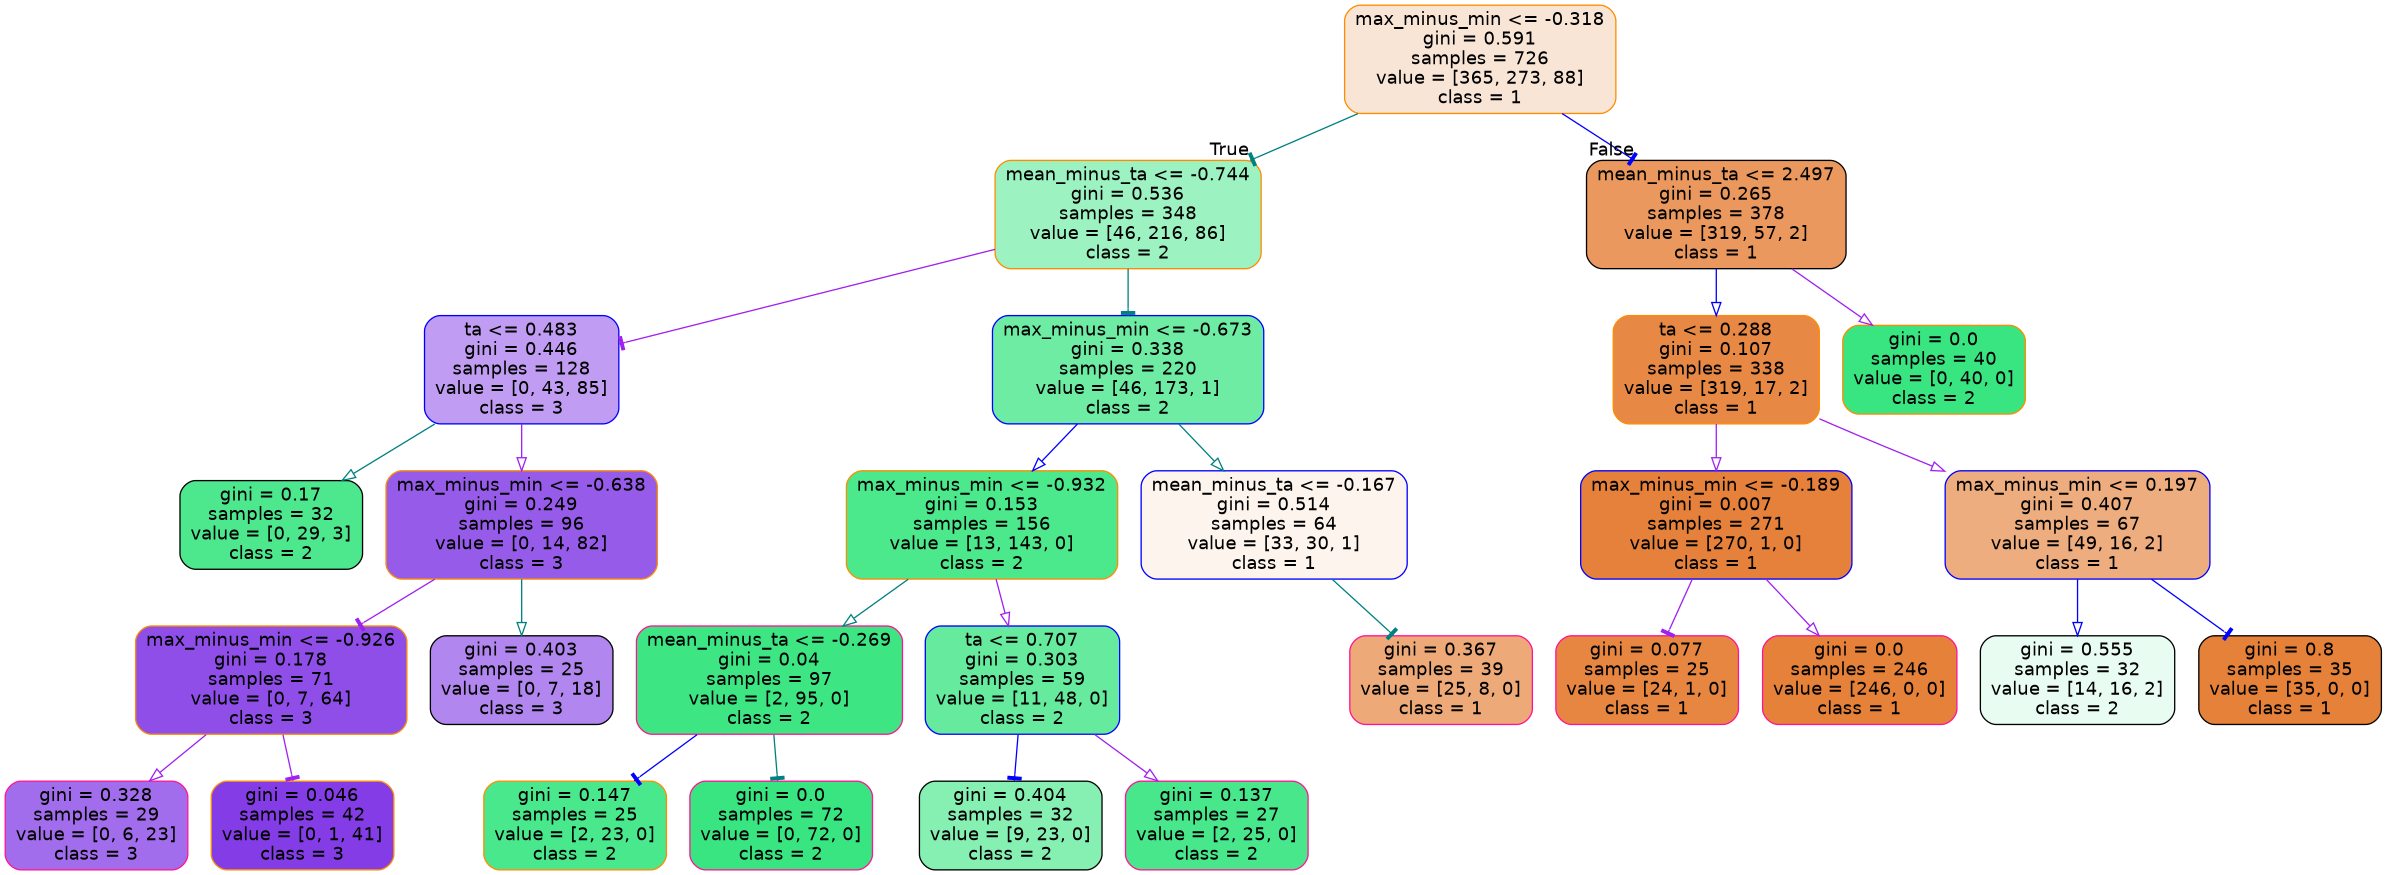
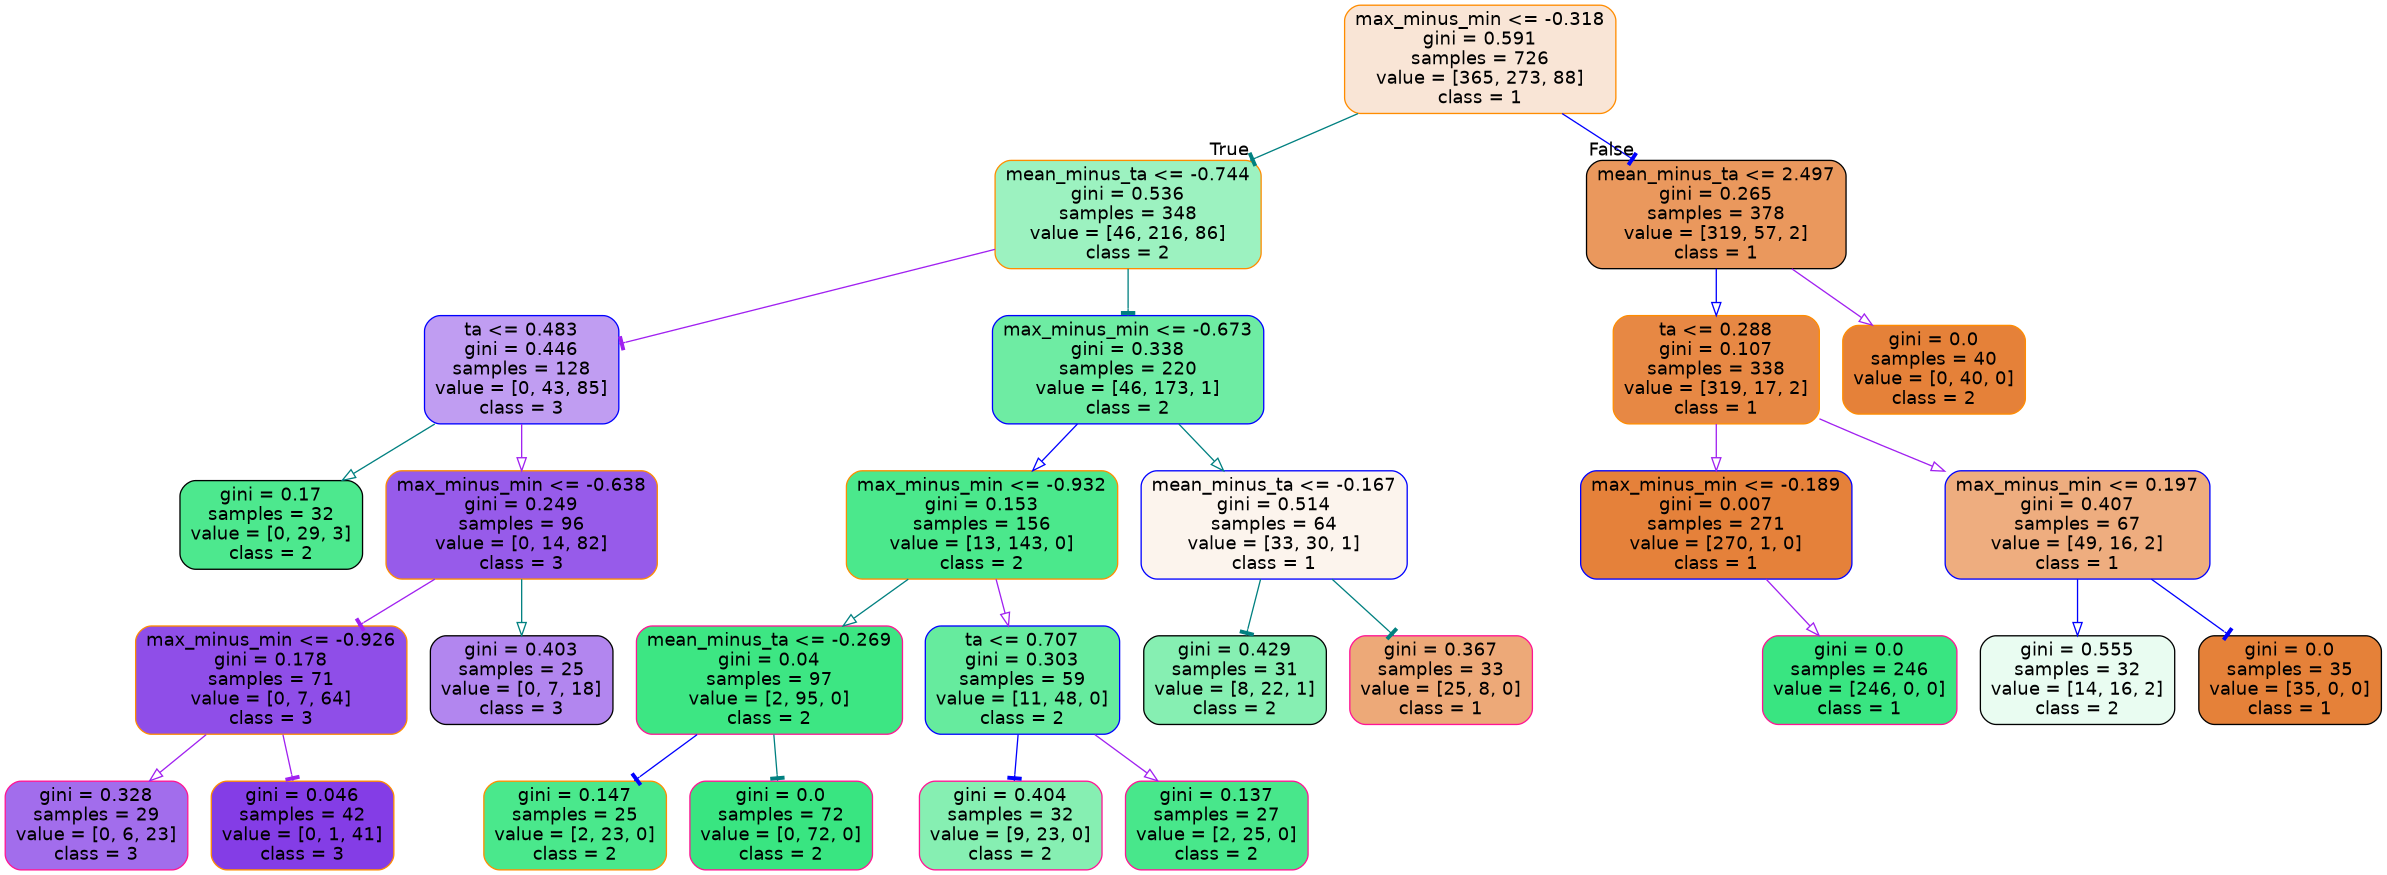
  digraph {
    node [color=darkorange fillcolor="#39e581ff" fontname=helvetica shape=box style="filled, rounded"]
    edge [arrowhead=onormal color=purple fontname=helvetica]
    n1 [fillcolor="#e5813934" label="max_minus_min <= -0.318\ngini = 0.591\nsamples = 726\nvalue = [365, 273, 88]\nclass = 1"]
    n2 [fillcolor="#39e5817f" label="mean_minus_ta <= -0.744\ngini = 0.536\nsamples = 348\nvalue = [46, 216, 86]\nclass = 2"]
    n3 [color=black fillcolor="#e58139d0" label="mean_minus_ta <= 2.497\ngini = 0.265\nsamples = 378\nvalue = [319, 57, 2]\nclass = 1"]
    n4 [color=blue fillcolor="#8139e57e" label="ta <= 0.483\ngini = 0.446\nsamples = 128\nvalue = [0, 43, 85]\nclass = 3"]
    n5 [color=blue fillcolor="#39e581ba" label="max_minus_min <= -0.673\ngini = 0.338\nsamples = 220\nvalue = [46, 173, 1]\nclass = 2"]
    n6 [fillcolor="#e58139f0" label="ta <= 0.288\ngini = 0.107\nsamples = 338\nvalue = [319, 17, 2]\nclass = 1"]
-   n7 [label="gini = 0.0\nsamples = 40\nvalue = [0, 40, 0]\nclass = 2"]
+   n7 [fillcolor="#e58139ff" label="gini = 0.0\nsamples = 40\nvalue = [0, 40, 0]\nclass = 2"]
    n8 [color=black fillcolor="#39e581e5" label="gini = 0.17\nsamples = 32\nvalue = [0, 29, 3]\nclass = 2"]
    n9 [fillcolor="#8139e5d3" label="max_minus_min <= -0.638\ngini = 0.249\nsamples = 96\nvalue = [0, 14, 82]\nclass = 3"]
    n10 [fillcolor="#39e581e8" label="max_minus_min <= -0.932\ngini = 0.153\nsamples = 156\nvalue = [13, 143, 0]\nclass = 2"]
    n11 [color=blue fillcolor="#e5813916" label="mean_minus_ta <= -0.167\ngini = 0.514\nsamples = 64\nvalue = [33, 30, 1]\nclass = 1"]
    n12 [fillcolor="#8139e5e3" label="max_minus_min <= -0.926\ngini = 0.178\nsamples = 71\nvalue = [0, 7, 64]\nclass = 3"]
    n13 [color=black fillcolor="#8139e59c" label="gini = 0.403\nsamples = 25\nvalue = [0, 7, 18]\nclass = 3"]
    n14 [color=deeppink fillcolor="#8139e5bc" label="gini = 0.328\nsamples = 29\nvalue = [0, 6, 23]\nclass = 3"]
    n15 [fillcolor="#8139e5f9" label="gini = 0.046\nsamples = 42\nvalue = [0, 1, 41]\nclass = 3"]
    n16 [color=deeppink fillcolor="#39e581fa" label="mean_minus_ta <= -0.269\ngini = 0.04\nsamples = 97\nvalue = [2, 95, 0]\nclass = 2"]
    n17 [color=blue fillcolor="#39e581c5" label="ta <= 0.707\ngini = 0.303\nsamples = 59\nvalue = [11, 48, 0]\nclass = 2"]
-   n19 [color=deeppink fillcolor="#e58139ad" label="gini = 0.367\nsamples = 39\nvalue = [25, 8, 0]\nclass = 1"]
+   n18 [color=black fillcolor="#39e5819b" label="gini = 0.429\nsamples = 31\nvalue = [8, 22, 1]\nclass = 2"]
+   n19 [color=deeppink fillcolor="#e58139ad" label="gini = 0.367\nsamples = 33\nvalue = [25, 8, 0]\nclass = 1"]
    n20 [fillcolor="#39e581e9" label="gini = 0.147\nsamples = 25\nvalue = [2, 23, 0]\nclass = 2"]
    n21 [color=deeppink label="gini = 0.0\nsamples = 72\nvalue = [0, 72, 0]\nclass = 2"]
-   n22 [color=black fillcolor="#39e5819b" label="gini = 0.404\nsamples = 32\nvalue = [9, 23, 0]\nclass = 2"]
+   n22 [color=deeppink fillcolor="#39e5819b" label="gini = 0.404\nsamples = 32\nvalue = [9, 23, 0]\nclass = 2"]
    n23 [color=deeppink fillcolor="#39e581eb" label="gini = 0.137\nsamples = 27\nvalue = [2, 25, 0]\nclass = 2"]
    n24 [color=blue fillcolor="#e58139fe" label="max_minus_min <= -0.189\ngini = 0.007\nsamples = 271\nvalue = [270, 1, 0]\nclass = 1"]
    n25 [color=blue fillcolor="#e58139a5" label="max_minus_min <= 0.197\ngini = 0.407\nsamples = 67\nvalue = [49, 16, 2]\nclass = 1"]
-   n26 [color=deeppink fillcolor="#e58139f4" label="gini = 0.077\nsamples = 25\nvalue = [24, 1, 0]\nclass = 1"]
-   n27 [color=deeppink fillcolor="#e58139ff" label="gini = 0.0\nsamples = 246\nvalue = [246, 0, 0]\nclass = 1"]
+   n27 [color=deeppink label="gini = 0.0\nsamples = 246\nvalue = [246, 0, 0]\nclass = 1"]
    n28 [color=black fillcolor="#39e5811c" label="gini = 0.555\nsamples = 32\nvalue = [14, 16, 2]\nclass = 2"]
-   n29 [color=black fillcolor="#e58139ff" label="gini = 0.8\nsamples = 35\nvalue = [35, 0, 0]\nclass = 1"]
+   n29 [color=black fillcolor="#e58139ff" label="gini = 0.0\nsamples = 35\nvalue = [35, 0, 0]\nclass = 1"]
    n1 -> n2 [arrowhead=tee color=teal headlabel=True labelangle=45 labeldistance=2.5]
    n1 -> n3 [arrowhead=tee color=blue headlabel=False labelangle=-45 labeldistance=2.5]
    n2 -> n4 [arrowhead=tee]
    n2 -> n5 [arrowhead=tee color=teal]
    n3 -> n6 [color=blue]
    n3 -> n7
    n4 -> n8 [color=teal]
    n4 -> n9
    n5 -> n10 [color=blue]
    n5 -> n11 [color=teal]
    n6 -> n24
    n6 -> n25
    n9 -> n12 [arrowhead=tee]
    n9 -> n13 [color=teal]
    n10 -> n16 [color=teal]
    n10 -> n17
+   n11 -> n18 [arrowhead=tee color=teal]
    n11 -> n19 [arrowhead=tee color=teal]
    n12 -> n14
    n12 -> n15 [arrowhead=tee]
    n16 -> n20 [arrowhead=tee color=blue]
    n16 -> n21 [arrowhead=tee color=teal]
    n17 -> n22 [arrowhead=tee color=blue]
    n17 -> n23
-   n24 -> n26 [arrowhead=tee]
    n24 -> n27
    n25 -> n28 [color=blue]
    n25 -> n29 [arrowhead=tee color=blue]
  }
